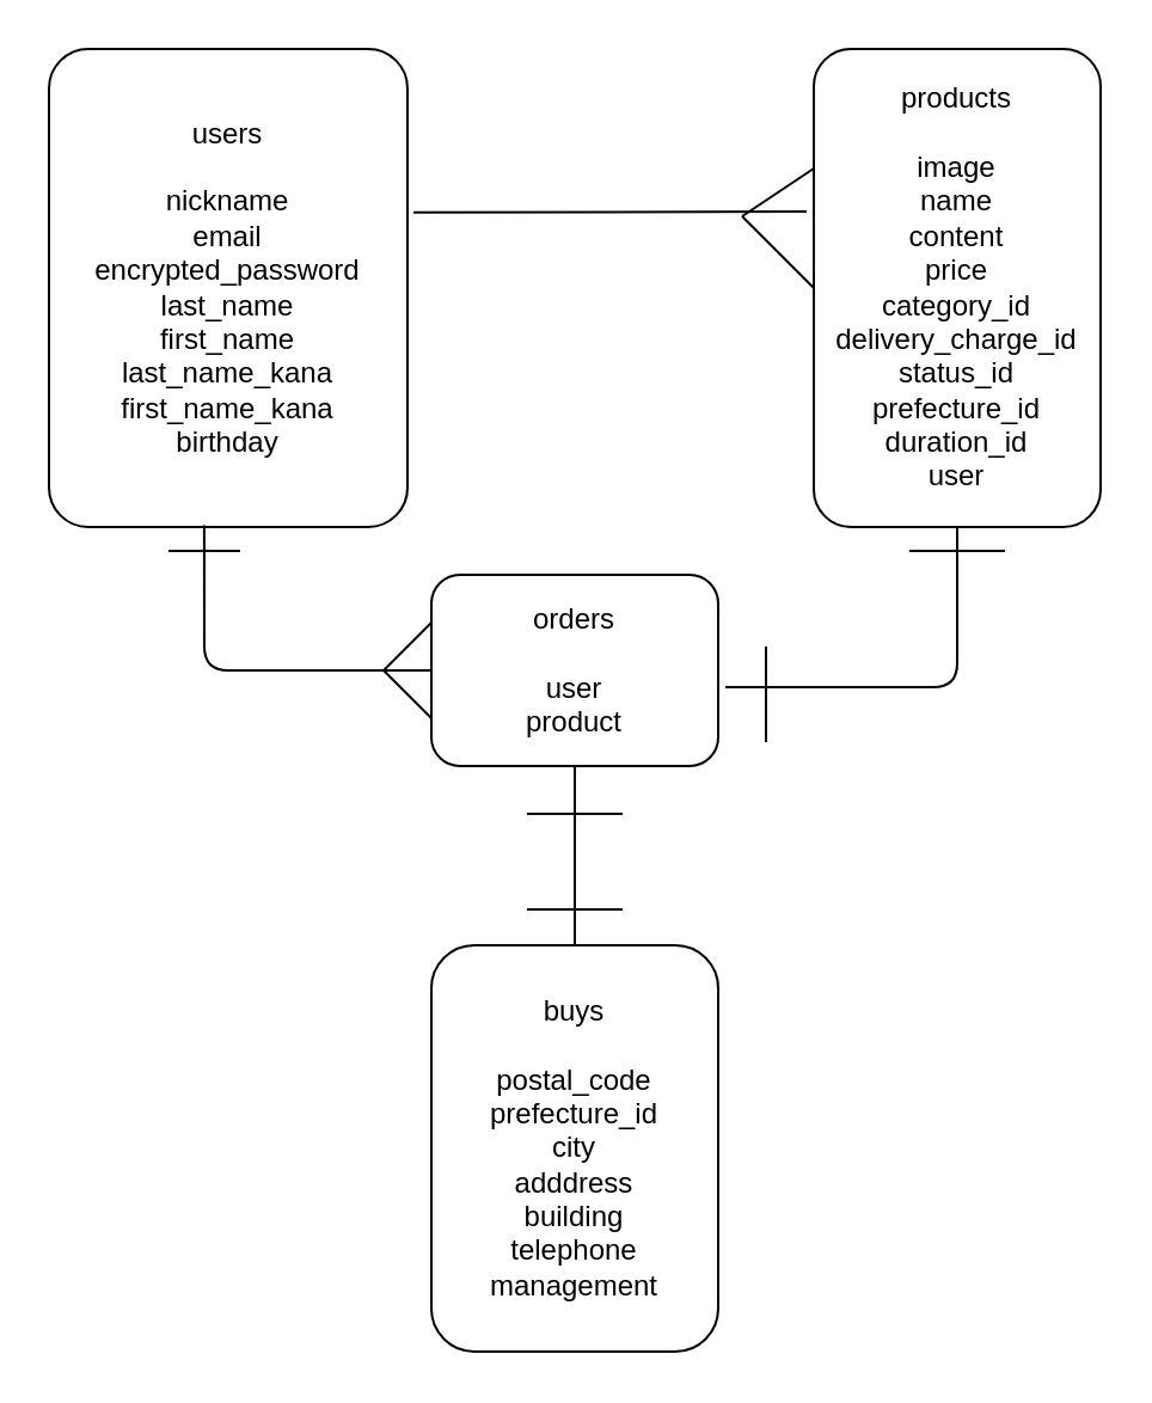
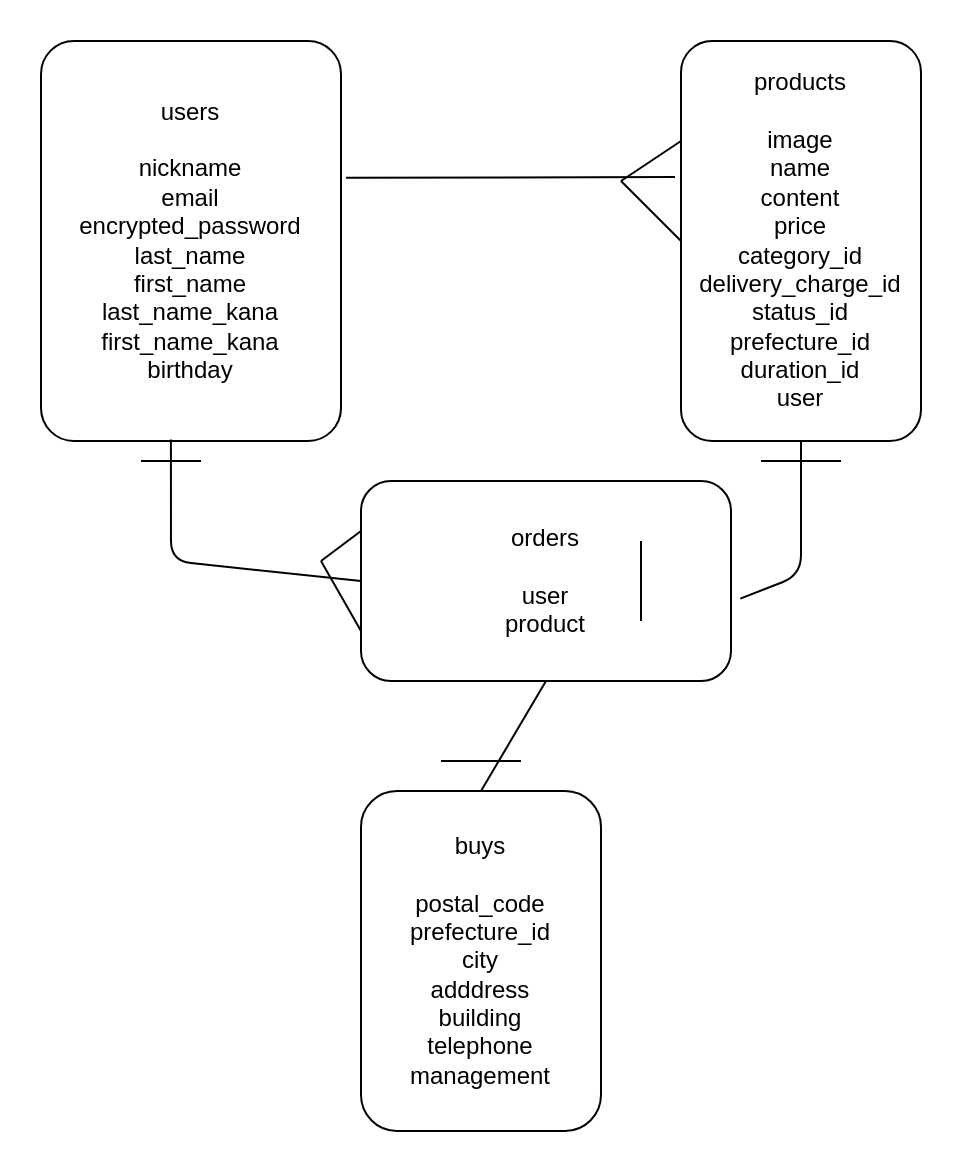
  <mxCell id="0" />
  <mxCell id="1" parent="0" />
  <mxCell id="2" value="users&lt;br&gt;&lt;br&gt;nickname&lt;br&gt;email&lt;br&gt;encrypted_password&lt;br&gt;last_name&lt;br&gt;first_name&lt;br&gt;last_name_kana&lt;br&gt;first_name_kana&lt;br&gt;birthday" style="rounded=1;whiteSpace=wrap;html=1;arcSize=11;" parent="1" vertex="1"><mxGeometry x="20" y="20" width="150" height="200" as="geometry" /></mxCell>
  <mxCell id="3" value="products&lt;br&gt;&lt;br&gt;image&lt;br&gt;name&lt;br&gt;content&lt;br&gt;price&lt;br&gt;category_id&lt;br&gt;delivery_charge_id&lt;br&gt;status_id&lt;br&gt;prefecture_id&lt;br&gt;duration_id&lt;br&gt;user" style="rounded=1;whiteSpace=wrap;html=1;arcSize=13;align=center;" parent="1" vertex="1"><mxGeometry x="340" y="20" width="120" height="200" as="geometry" /></mxCell>
  <mxCell id="4" value="buys&lt;br&gt;&lt;br&gt;postal_code&lt;br&gt;prefecture_id&lt;br&gt;city&lt;br&gt;adddress&lt;br&gt;building&lt;br&gt;telephone&lt;br&gt;management" style="rounded=1;whiteSpace=wrap;html=1;align=center;" parent="1" vertex="1"><mxGeometry x="180" y="395" width="120" height="170" as="geometry" /></mxCell>
  <mxCell id="5" value="" style="endArrow=none;html=1;exitX=1.017;exitY=0.342;exitDx=0;exitDy=0;exitPerimeter=0;" parent="1" source="2" edge="1"><mxGeometry width="50" height="50" relative="1" as="geometry"><mxPoint x="210" y="190" as="sourcePoint" /><mxPoint x="337" y="88" as="targetPoint" /><Array as="points" /></mxGeometry></mxCell>
  <mxCell id="6" value="" style="endArrow=none;html=1;entryX=0.5;entryY=1;entryDx=0;entryDy=0;exitX=1.025;exitY=0.588;exitDx=0;exitDy=0;exitPerimeter=0;" parent="1" source="10" target="3" edge="1"><mxGeometry width="50" height="50" relative="1" as="geometry"><mxPoint x="320" y="340" as="sourcePoint" /><mxPoint x="320" y="300" as="targetPoint" /><Array as="points"><mxPoint x="400" y="287" /></Array></mxGeometry></mxCell>
  <mxCell id="7" value="" style="endArrow=none;html=1;exitX=0.433;exitY=0.996;exitDx=0;exitDy=0;exitPerimeter=0;entryX=0;entryY=0.5;entryDx=0;entryDy=0;" parent="1" source="2" target="10" edge="1"><mxGeometry width="50" height="50" relative="1" as="geometry"><mxPoint x="60" y="300" as="sourcePoint" /><mxPoint x="180" y="320" as="targetPoint" /><Array as="points"><mxPoint x="85" y="280" /></Array></mxGeometry></mxCell>
  <mxCell id="8" value="" style="endArrow=none;html=1;entryX=0;entryY=0.25;entryDx=0;entryDy=0;" parent="1" target="3" edge="1"><mxGeometry width="50" height="50" relative="1" as="geometry"><mxPoint x="310" y="90" as="sourcePoint" /><mxPoint x="340" y="50" as="targetPoint" /></mxGeometry></mxCell>
  <mxCell id="9" value="" style="endArrow=none;html=1;entryX=0;entryY=0.5;entryDx=0;entryDy=0;" parent="1" target="3" edge="1"><mxGeometry width="50" height="50" relative="1" as="geometry"><mxPoint x="310" y="90" as="sourcePoint" /><mxPoint x="340" y="100" as="targetPoint" /></mxGeometry></mxCell>
- <mxCell id="10" value="orders&lt;br&gt;&lt;br&gt;user&lt;br&gt;product" style="rounded=1;whiteSpace=wrap;html=1;align=center;" parent="1" vertex="1"><mxGeometry x="180" y="240" width="120" height="80" as="geometry" /></mxCell>
+ <mxCell id="10" value="orders&lt;br&gt;&lt;br&gt;user&lt;br&gt;product" style="rounded=1;whiteSpace=wrap;html=1;align=center;" parent="1" vertex="1"><mxGeometry x="180" y="240" width="185" height="100" as="geometry" /></mxCell>
  <mxCell id="11" value="" style="endArrow=none;html=1;entryX=0.5;entryY=1;entryDx=0;entryDy=0;exitX=0.5;exitY=0;exitDx=0;exitDy=0;" parent="1" source="4" target="10" edge="1"><mxGeometry width="50" height="50" relative="1" as="geometry"><mxPoint x="230" y="440" as="sourcePoint" /><mxPoint x="280" y="390" as="targetPoint" /></mxGeometry></mxCell>
  <mxCell id="12" value="" style="endArrow=none;html=1;" parent="1" edge="1"><mxGeometry width="50" height="50" relative="1" as="geometry"><mxPoint x="220" y="380" as="sourcePoint" /><mxPoint x="260" y="380" as="targetPoint" /></mxGeometry></mxCell>
  <mxCell id="13" value="" style="endArrow=none;html=1;" parent="1" edge="1"><mxGeometry width="50" height="50" relative="1" as="geometry"><mxPoint x="220" y="340" as="sourcePoint" /><mxPoint x="260" y="340" as="targetPoint" /></mxGeometry></mxCell>
  <mxCell id="14" value="" style="endArrow=none;html=1;" parent="1" edge="1"><mxGeometry width="50" height="50" relative="1" as="geometry"><mxPoint x="320" y="310" as="sourcePoint" /><mxPoint x="320" y="270" as="targetPoint" /></mxGeometry></mxCell>
  <mxCell id="15" value="" style="endArrow=none;html=1;entryX=0;entryY=0.25;entryDx=0;entryDy=0;" parent="1" target="10" edge="1"><mxGeometry width="50" height="50" relative="1" as="geometry"><mxPoint x="160" y="280" as="sourcePoint" /><mxPoint x="160" y="260" as="targetPoint" /></mxGeometry></mxCell>
  <mxCell id="16" value="" style="endArrow=none;html=1;exitX=0;exitY=0.75;exitDx=0;exitDy=0;" parent="1" source="10" edge="1"><mxGeometry width="50" height="50" relative="1" as="geometry"><mxPoint x="280" y="320" as="sourcePoint" /><mxPoint x="160" y="280" as="targetPoint" /></mxGeometry></mxCell>
  <mxCell id="17" value="" style="endArrow=none;html=1;" parent="1" edge="1"><mxGeometry width="50" height="50" relative="1" as="geometry"><mxPoint x="70" y="230" as="sourcePoint" /><mxPoint x="100" y="230" as="targetPoint" /></mxGeometry></mxCell>
  <mxCell id="18" value="" style="endArrow=none;html=1;" parent="1" edge="1"><mxGeometry width="50" height="50" relative="1" as="geometry"><mxPoint x="380" y="230" as="sourcePoint" /><mxPoint x="420" y="230" as="targetPoint" /></mxGeometry></mxCell>
